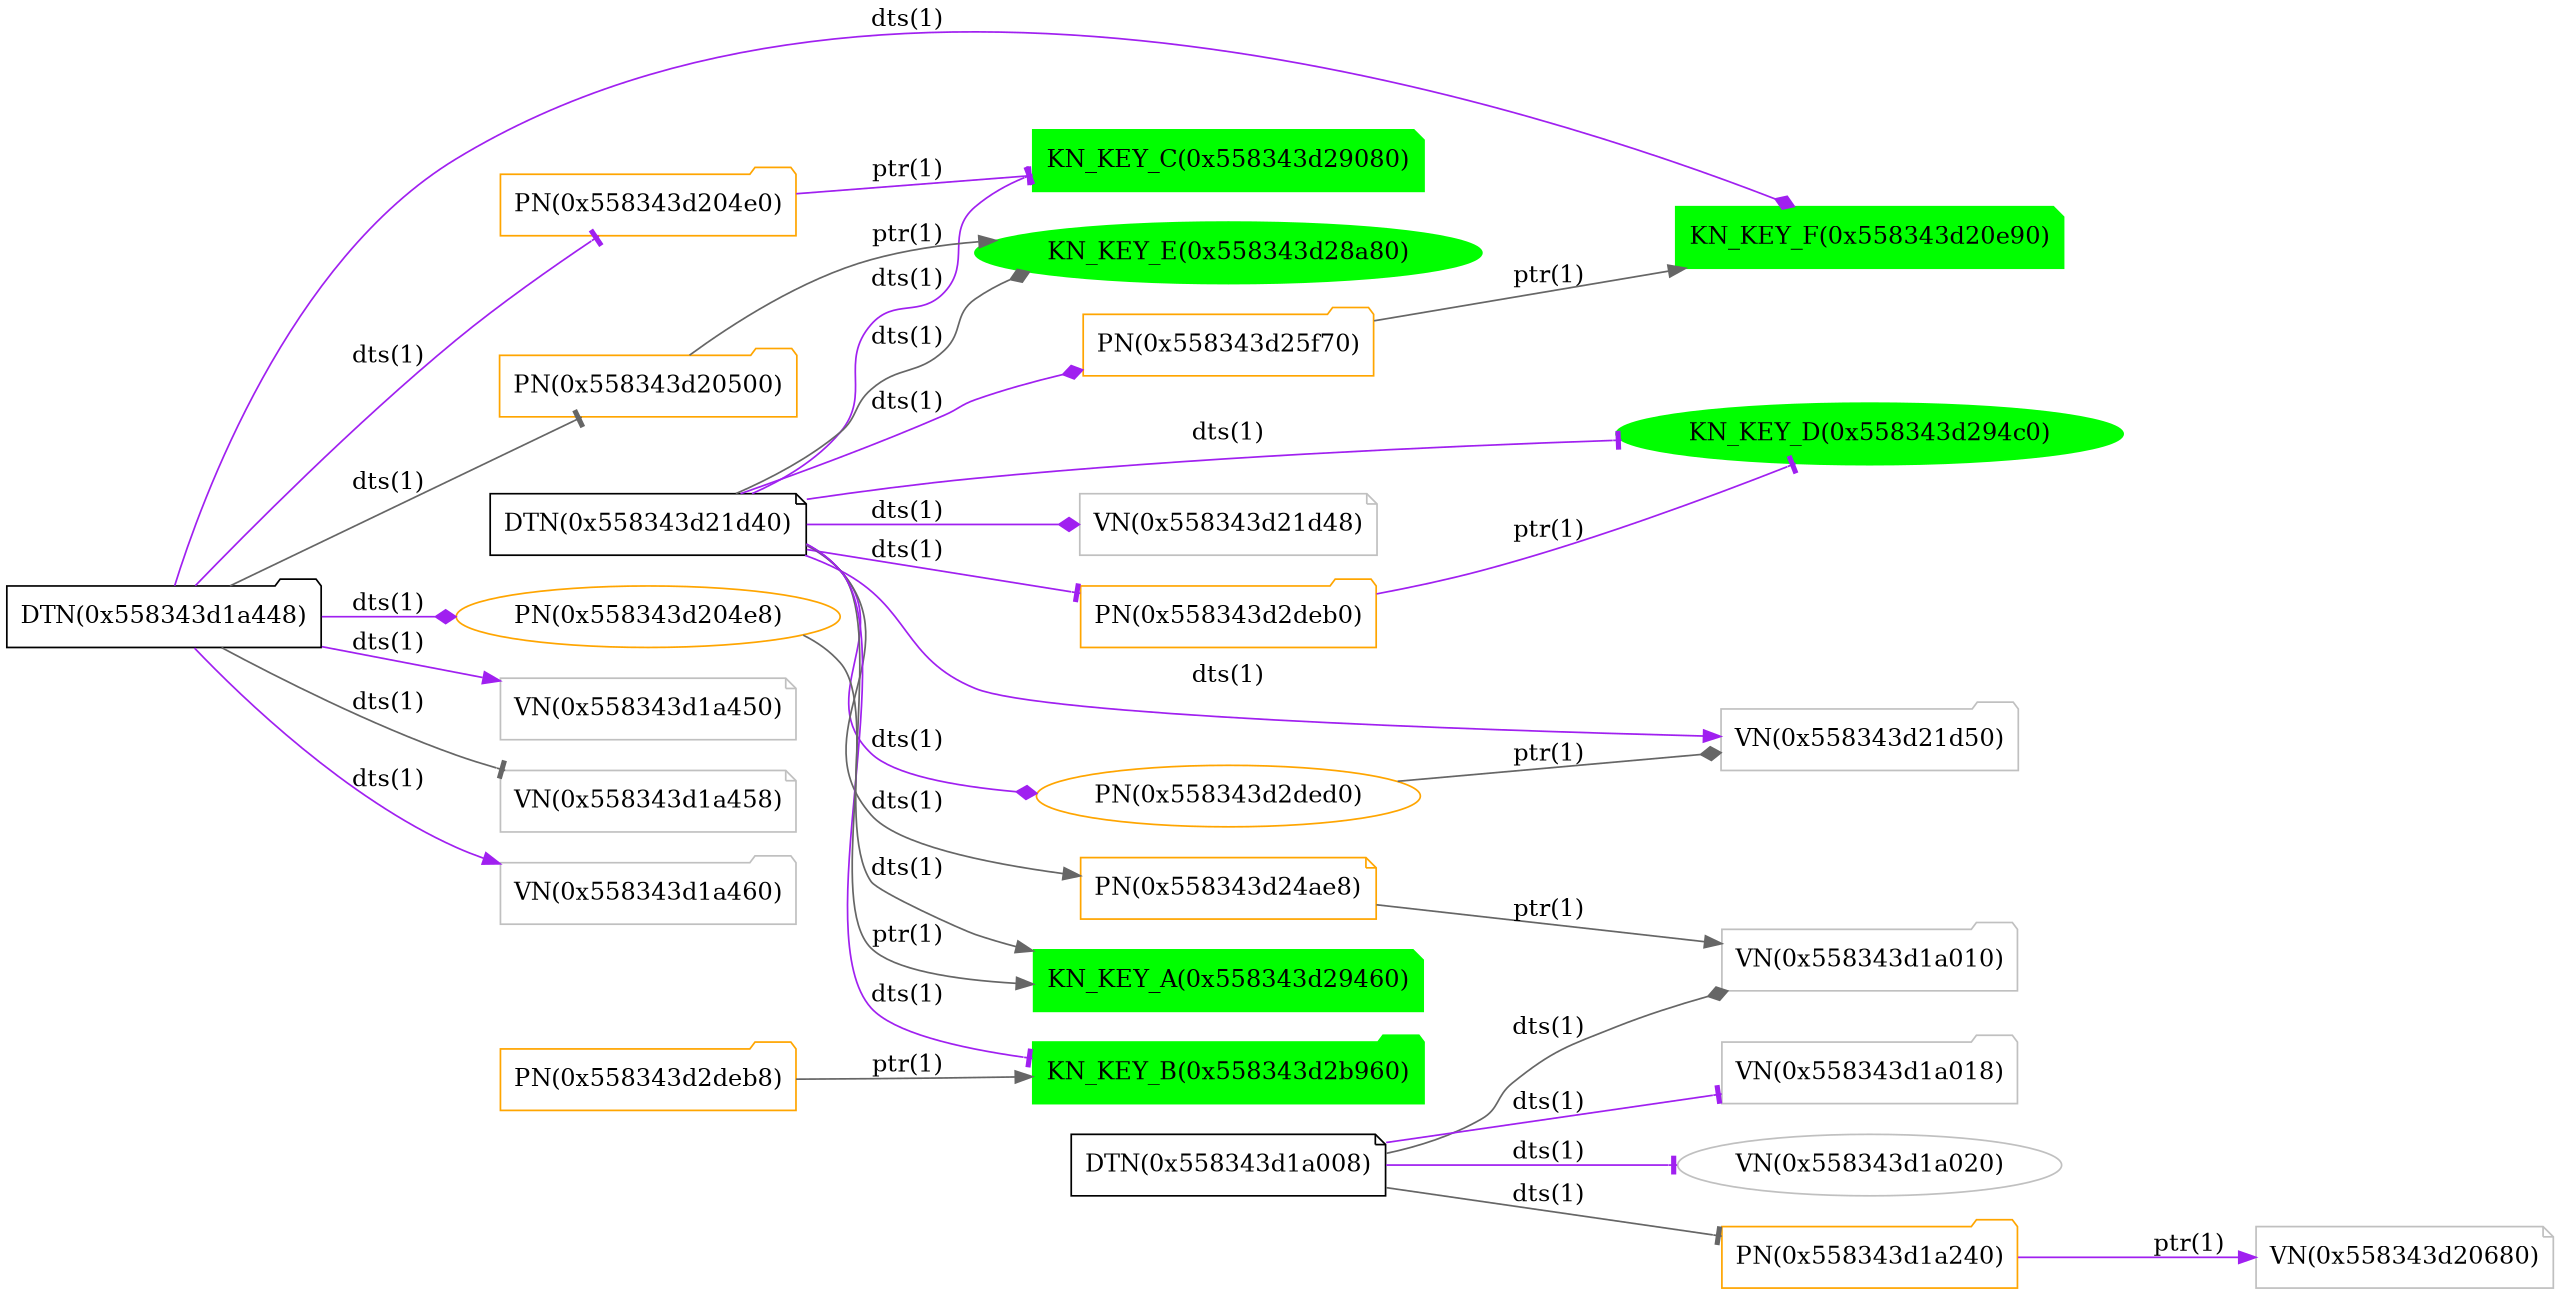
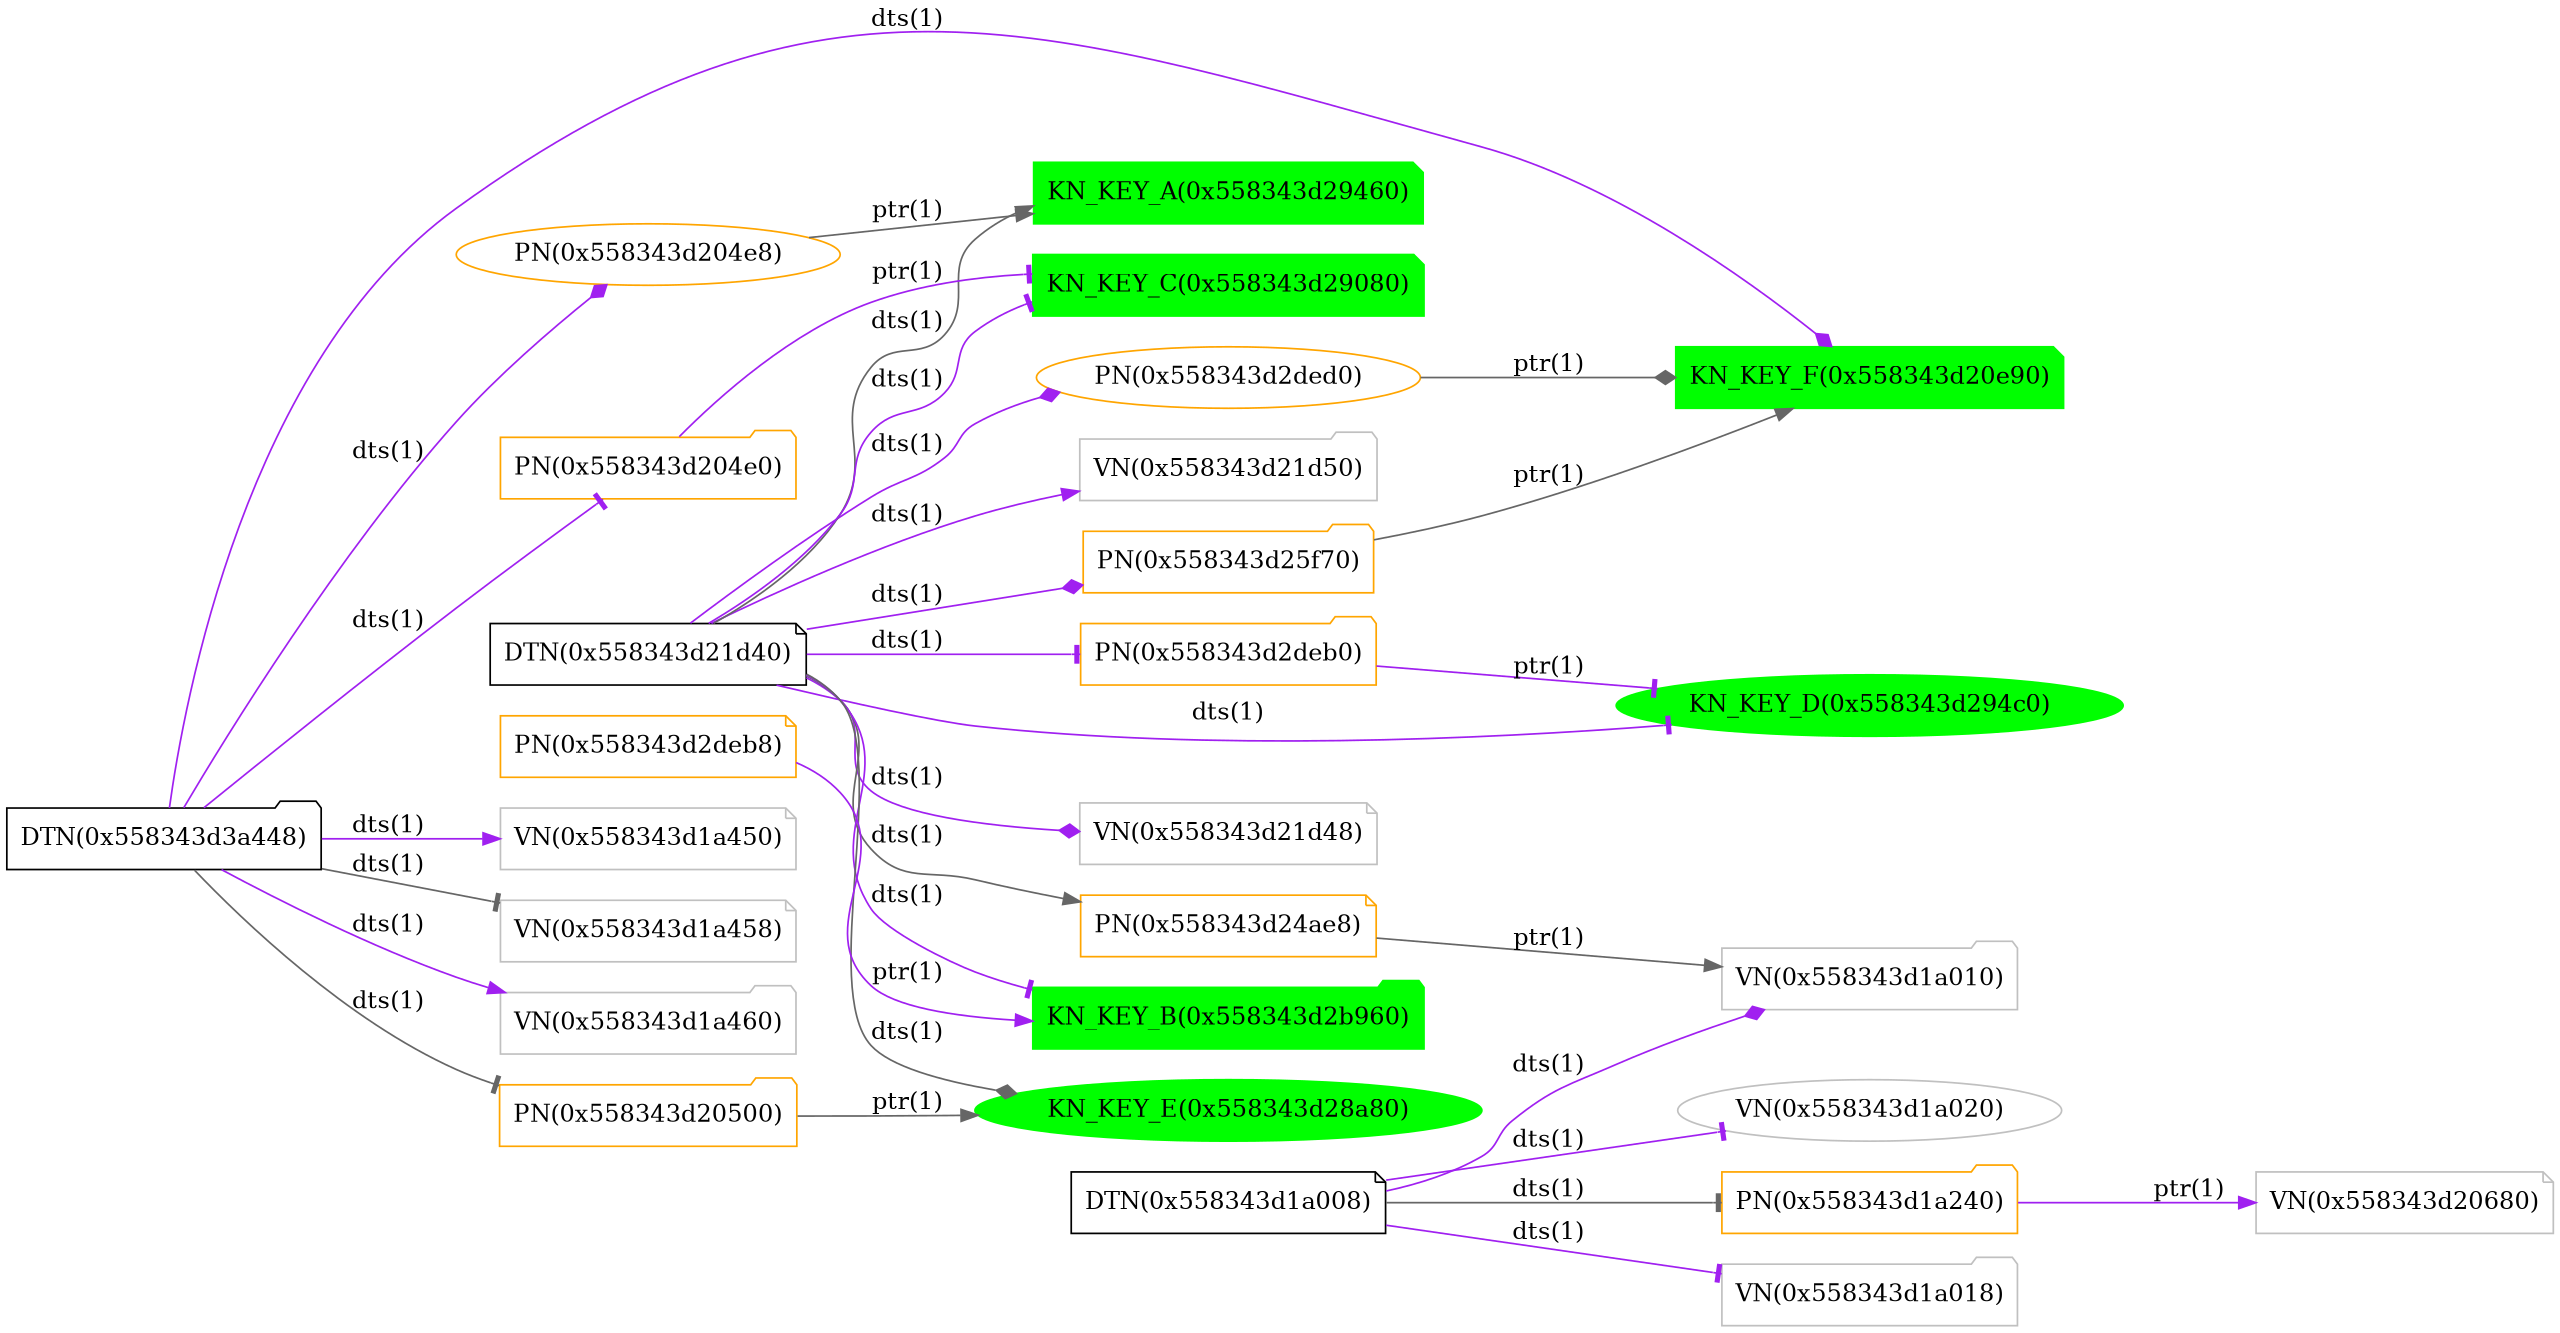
  strict digraph {
    rankdir=LR
    node [color=orange shape=folder]
    edge [arrowhead=tee color=purple weight=1]
    "DTN(0x558343d21d40)" [color=black shape=note]
    "PN(0x558343d2deb0)"
    "PN(0x558343d2ded0)" [shape=ellipse]
    "PN(0x558343d25f70)"
    "VN(0x558343d21d48)" [color=grey shape=note]
    "VN(0x558343d21d50)" [color=grey]
    "PN(0x558343d24ae8)" [shape=note]
    "KN_KEY_A(0x558343d29460)" [color=green shape=note style=filled]
    "KN_KEY_B(0x558343d2b960)" [color=green style=filled]
    "KN_KEY_C(0x558343d29080)" [color=green shape=note style=filled]
    "KN_KEY_D(0x558343d294c0)" [color=green shape=ellipse style=filled]
    "KN_KEY_E(0x558343d28a80)" [color=green shape=ellipse style=filled]
-   "PN(0x558343d2deb8)"
+   "PN(0x558343d2deb8)" [shape=note]
    "KN_KEY_F(0x558343d20e90)" [color=green shape=note style=filled]
    "VN(0x558343d1a010)" [color=grey]
-   "DTN(0x558343d1a448)" [color=black]
+   "DTN(0x558343d1a448)" [color=black label="DTN(0x558343d3a448)"]
    "PN(0x558343d204e8)" [shape=ellipse]
    "PN(0x558343d204e0)"
    "PN(0x558343d20500)"
    "VN(0x558343d1a450)" [color=grey shape=note]
    "VN(0x558343d1a458)" [color=grey shape=note]
    "VN(0x558343d1a460)" [color=grey]
    "DTN(0x558343d1a008)" [color=black shape=note]
    "VN(0x558343d1a018)" [color=grey]
    "VN(0x558343d1a020)" [color=grey shape=ellipse]
    "PN(0x558343d1a240)"
    "VN(0x558343d20680)" [color=grey shape=note]
    "DTN(0x558343d21d40)" -> "PN(0x558343d2deb0)" [label="dts(1)"]
    "DTN(0x558343d21d40)" -> "PN(0x558343d2ded0)" [arrowhead=diamond label="dts(1)"]
    "DTN(0x558343d21d40)" -> "PN(0x558343d25f70)" [arrowhead=diamond label="dts(1)"]
    "DTN(0x558343d21d40)" -> "VN(0x558343d21d48)" [arrowhead=diamond label="dts(1)"]
    "DTN(0x558343d21d40)" -> "VN(0x558343d21d50)" [arrowhead=normal label="dts(1)"]
    "DTN(0x558343d21d40)" -> "PN(0x558343d24ae8)" [arrowhead=normal color=gray40 label="dts(1)"]
    "DTN(0x558343d21d40)" -> "KN_KEY_A(0x558343d29460)" [arrowhead=normal color=gray40 label="dts(1)"]
    "DTN(0x558343d21d40)" -> "KN_KEY_B(0x558343d2b960)" [label="dts(1)"]
    "DTN(0x558343d21d40)" -> "KN_KEY_C(0x558343d29080)" [label="dts(1)"]
    "DTN(0x558343d21d40)" -> "KN_KEY_D(0x558343d294c0)" [label="dts(1)"]
    "DTN(0x558343d21d40)" -> "KN_KEY_E(0x558343d28a80)" [arrowhead=diamond color=gray40 label="dts(1)"]
    "PN(0x558343d2deb0)" -> "KN_KEY_D(0x558343d294c0)" [label="ptr(1)"]
-   "PN(0x558343d2ded0)" -> "VN(0x558343d21d50)" [arrowhead=diamond color=gray40 label="ptr(1)"]
+   "PN(0x558343d2ded0)" -> "KN_KEY_F(0x558343d20e90)" [arrowhead=diamond color=gray40 label="ptr(1)"]
    "PN(0x558343d25f70)" -> "KN_KEY_F(0x558343d20e90)" [arrowhead=normal color=gray40 label="ptr(1)"]
    "PN(0x558343d24ae8)" -> "VN(0x558343d1a010)" [arrowhead=normal color=gray40 label="ptr(1)"]
-   "PN(0x558343d2deb8)" -> "KN_KEY_B(0x558343d2b960)" [arrowhead=normal color=gray40 label="ptr(1)"]
+   "PN(0x558343d2deb8)" -> "KN_KEY_B(0x558343d2b960)" [arrowhead=normal label="ptr(1)"]
    "DTN(0x558343d1a448)" -> "KN_KEY_F(0x558343d20e90)" [arrowhead=diamond label="dts(1)"]
    "DTN(0x558343d1a448)" -> "PN(0x558343d204e8)" [arrowhead=diamond label="dts(1)"]
    "DTN(0x558343d1a448)" -> "PN(0x558343d204e0)" [label="dts(1)"]
    "DTN(0x558343d1a448)" -> "PN(0x558343d20500)" [color=gray40 label="dts(1)"]
    "DTN(0x558343d1a448)" -> "VN(0x558343d1a450)" [arrowhead=normal label="dts(1)"]
    "DTN(0x558343d1a448)" -> "VN(0x558343d1a458)" [color=gray40 label="dts(1)"]
    "DTN(0x558343d1a448)" -> "VN(0x558343d1a460)" [arrowhead=normal label="dts(1)"]
    "PN(0x558343d204e8)" -> "KN_KEY_A(0x558343d29460)" [arrowhead=normal color=gray40 label="ptr(1)"]
    "PN(0x558343d204e0)" -> "KN_KEY_C(0x558343d29080)" [label="ptr(1)"]
    "PN(0x558343d20500)" -> "KN_KEY_E(0x558343d28a80)" [arrowhead=normal color=gray40 label="ptr(1)"]
-   "DTN(0x558343d1a008)" -> "VN(0x558343d1a010)" [arrowhead=diamond color=gray40 label="dts(1)"]
+   "DTN(0x558343d1a008)" -> "VN(0x558343d1a010)" [arrowhead=diamond label="dts(1)"]
    "DTN(0x558343d1a008)" -> "VN(0x558343d1a018)" [label="dts(1)"]
    "DTN(0x558343d1a008)" -> "VN(0x558343d1a020)" [label="dts(1)"]
    "DTN(0x558343d1a008)" -> "PN(0x558343d1a240)" [color=gray40 label="dts(1)"]
    "PN(0x558343d1a240)" -> "VN(0x558343d20680)" [arrowhead=normal label="ptr(1)"]
  }
